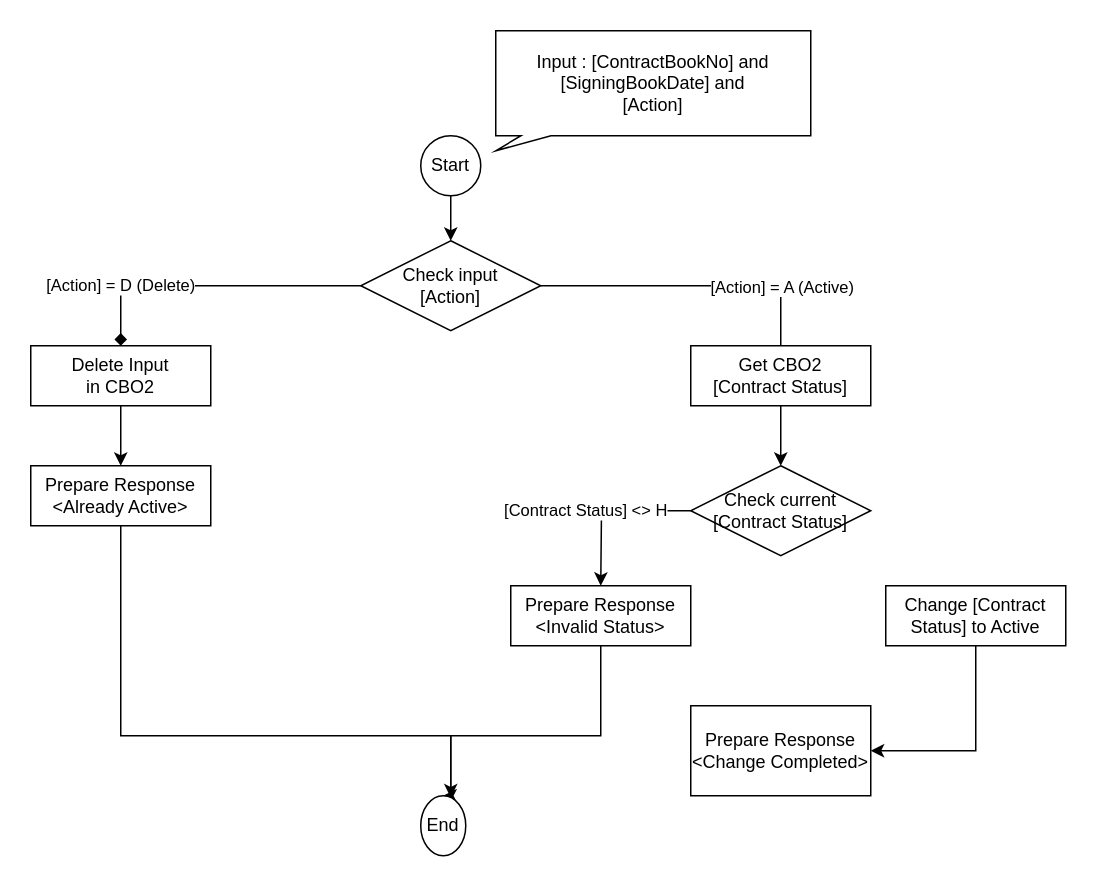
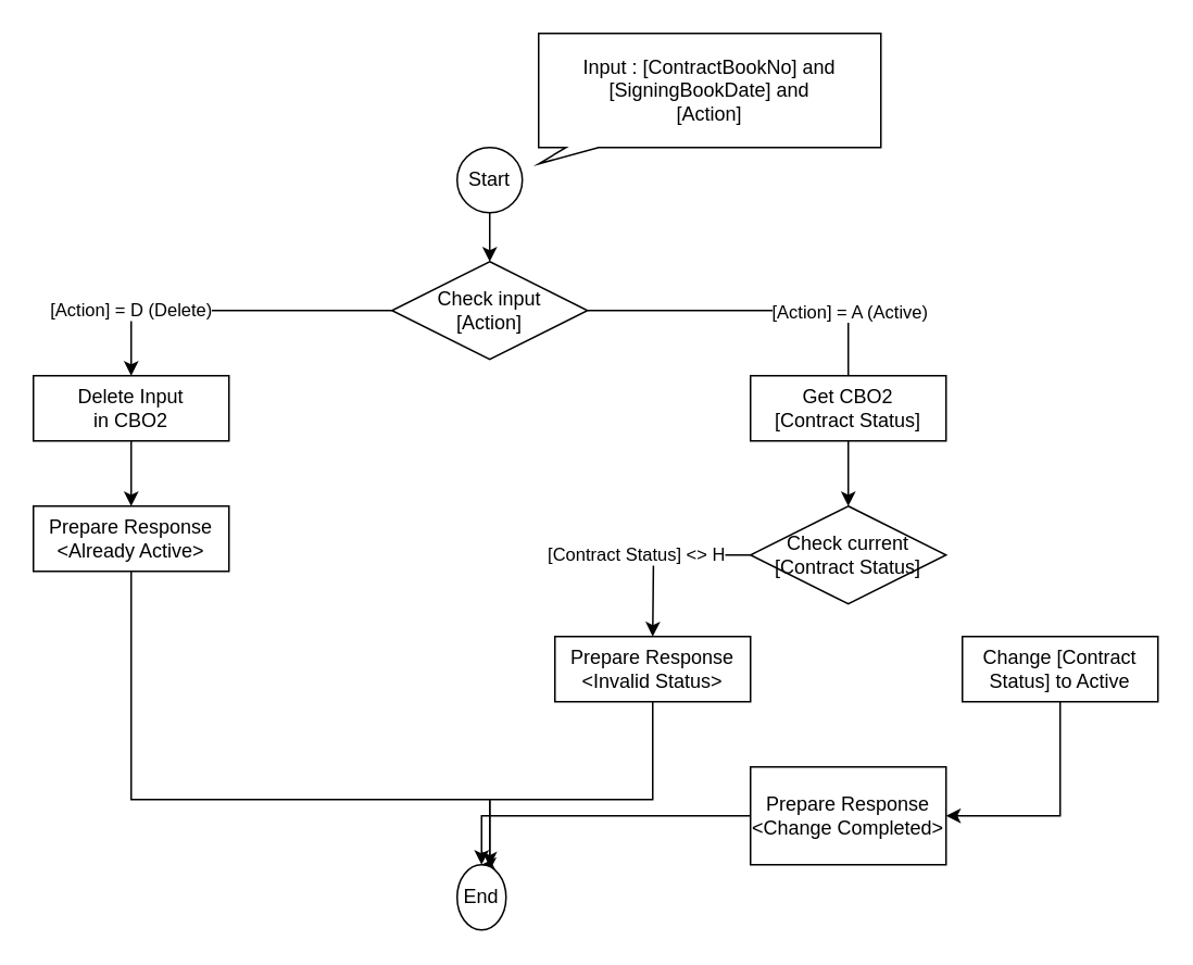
  <mxCell id="0" />
  <mxCell id="1" parent="0" />
  <mxCell id="2" value="Start" style="ellipse;whiteSpace=wrap;html=1;aspect=fixed;" vertex="1" parent="1"><mxGeometry x="280" y="90" width="40" height="40" as="geometry" /></mxCell>
- <mxCell id="3" value="[Action] = D (Delete)" style="edgeStyle=orthogonalEdgeStyle;rounded=0;orthogonalLoop=1;jettySize=auto;html=1;exitX=0;exitY=0.5;exitDx=0;exitDy=0;endArrow=diamond;" edge="1" parent="1" source="4" target="9"><mxGeometry x="0.6" relative="1" as="geometry"><mxPoint as="offset" /></mxGeometry></mxCell>
+ <mxCell id="3" value="[Action] = D (Delete)" style="edgeStyle=orthogonalEdgeStyle;rounded=0;orthogonalLoop=1;jettySize=auto;html=1;exitX=0;exitY=0.5;exitDx=0;exitDy=0;" edge="1" parent="1" source="4" target="9"><mxGeometry x="0.6" relative="1" as="geometry"><mxPoint as="offset" /></mxGeometry></mxCell>
  <mxCell id="4" value="Check input&lt;br&gt;[Action]" style="rhombus;whiteSpace=wrap;html=1;" vertex="1" parent="1"><mxGeometry x="240" y="160" width="120" height="60" as="geometry" /></mxCell>
  <mxCell id="5" value="" style="edgeStyle=orthogonalEdgeStyle;rounded=0;orthogonalLoop=1;jettySize=auto;html=1;exitX=0.5;exitY=1;exitDx=0;exitDy=0;entryX=0.5;entryY=0;entryDx=0;entryDy=0;endArrow=classic;endFill=1;" edge="1" parent="1" source="2" target="4"><mxGeometry relative="1" as="geometry"><mxPoint x="300" y="130" as="sourcePoint" /><mxPoint x="300" y="290" as="targetPoint" /></mxGeometry></mxCell>
  <mxCell id="6" style="edgeStyle=orthogonalEdgeStyle;rounded=0;orthogonalLoop=1;jettySize=auto;html=1;exitX=0.5;exitY=1;exitDx=0;exitDy=0;entryX=0.5;entryY=0;entryDx=0;entryDy=0;endArrow=classic;endFill=1;" edge="1" parent="1" source="7" target="19"><mxGeometry relative="1" as="geometry"><Array as="points"><mxPoint x="400" y="490" /><mxPoint x="300" y="490" /></Array></mxGeometry></mxCell>
  <mxCell id="7" value="Prepare Response&lt;br&gt;&amp;lt;Invalid Status&amp;gt;" style="rounded=0;whiteSpace=wrap;html=1;" vertex="1" parent="1"><mxGeometry x="340" y="390" width="120" height="40" as="geometry" /></mxCell>
  <mxCell id="8" style="edgeStyle=orthogonalEdgeStyle;rounded=0;orthogonalLoop=1;jettySize=auto;html=1;exitX=0.5;exitY=1;exitDx=0;exitDy=0;entryX=0.5;entryY=0;entryDx=0;entryDy=0;" edge="1" parent="1" source="9" target="12"><mxGeometry relative="1" as="geometry" /></mxCell>
  <mxCell id="9" value="Delete Input&lt;br&gt;in CBO2" style="rounded=0;whiteSpace=wrap;html=1;" vertex="1" parent="1"><mxGeometry x="20" y="230" width="120" height="40" as="geometry" /></mxCell>
  <mxCell id="10" value="Input : [ContractBookNo] and [SigningBookDate] and&lt;br&gt;[Action]" style="shape=callout;whiteSpace=wrap;html=1;perimeter=calloutPerimeter;size=10;position=0.08;position2=0;" vertex="1" parent="1"><mxGeometry x="330" y="20" width="210" height="80" as="geometry" /></mxCell>
  <mxCell id="11" style="edgeStyle=orthogonalEdgeStyle;rounded=0;orthogonalLoop=1;jettySize=auto;html=1;exitX=0.5;exitY=1;exitDx=0;exitDy=0;endArrow=classic;endFill=1;" edge="1" parent="1" source="12" target="19"><mxGeometry relative="1" as="geometry"><Array as="points"><mxPoint x="80" y="490" /><mxPoint x="300" y="490" /></Array></mxGeometry></mxCell>
  <mxCell id="12" value="Prepare Response&lt;br&gt;&amp;lt;Already Active&amp;gt;" style="rounded=0;whiteSpace=wrap;html=1;" vertex="1" parent="1"><mxGeometry x="20" y="310" width="120" height="40" as="geometry" /></mxCell>
  <mxCell id="13" style="edgeStyle=orthogonalEdgeStyle;rounded=0;orthogonalLoop=1;jettySize=auto;html=1;exitX=0.5;exitY=1;exitDx=0;exitDy=0;entryX=0.5;entryY=0;entryDx=0;entryDy=0;endArrow=classic;endFill=1;" edge="1" parent="1" source="14" target="18"><mxGeometry relative="1" as="geometry" /></mxCell>
  <mxCell id="14" value="Get CBO2&lt;br&gt;[Contract Status]" style="rounded=0;whiteSpace=wrap;html=1;" vertex="1" parent="1"><mxGeometry x="460" y="230" width="120" height="40" as="geometry" /></mxCell>
  <mxCell id="15" value="" style="edgeStyle=orthogonalEdgeStyle;rounded=0;orthogonalLoop=1;jettySize=auto;html=1;exitX=1;exitY=0.5;exitDx=0;exitDy=0;endArrow=none;" edge="1" parent="1" source="4" target="14"><mxGeometry x="0.067" relative="1" as="geometry"><mxPoint x="360" y="190" as="sourcePoint" /><mxPoint x="520" y="330" as="targetPoint" /><mxPoint as="offset" /></mxGeometry></mxCell>
  <mxCell id="16" value="[Action] = A (Active)" style="edgeLabel;html=1;align=center;verticalAlign=middle;resizable=0;points=[];" vertex="1" connectable="0" parent="15"><mxGeometry x="0.457" relative="1" as="geometry"><mxPoint x="14" as="offset" /></mxGeometry></mxCell>
  <mxCell id="17" value="[Contract Status] &amp;lt;&amp;gt; H" style="edgeStyle=orthogonalEdgeStyle;rounded=0;orthogonalLoop=1;jettySize=auto;html=1;exitX=0;exitY=0.5;exitDx=0;exitDy=0;endArrow=classic;endFill=1;" edge="1" parent="1" source="18"><mxGeometry x="0.091" y="-10" relative="1" as="geometry"><mxPoint x="400" y="390" as="targetPoint" /><mxPoint as="offset" /></mxGeometry></mxCell>
  <mxCell id="18" value="Check current&lt;br&gt;[Contract Status]" style="rhombus;whiteSpace=wrap;html=1;" vertex="1" parent="1"><mxGeometry x="460" y="310" width="120" height="60" as="geometry" /></mxCell>
  <mxCell id="19" value="End" style="ellipse;whiteSpace=wrap;html=1;aspect=fixed;" vertex="1" parent="1"><mxGeometry x="280" y="530" width="30" height="40" as="geometry" /></mxCell>
  <mxCell id="20" style="edgeStyle=orthogonalEdgeStyle;rounded=0;orthogonalLoop=1;jettySize=auto;html=1;exitX=0.5;exitY=1;exitDx=0;exitDy=0;entryX=1;entryY=0.5;entryDx=0;entryDy=0;endArrow=classic;endFill=1;" edge="1" parent="1" source="21" target="23"><mxGeometry relative="1" as="geometry" /></mxCell>
  <mxCell id="21" value="Change [Contract Status] to Active" style="rounded=0;whiteSpace=wrap;html=1;" vertex="1" parent="1"><mxGeometry x="590" y="390" width="120" height="40" as="geometry" /></mxCell>
+ <mxCell id="22" style="edgeStyle=orthogonalEdgeStyle;rounded=0;orthogonalLoop=1;jettySize=auto;html=1;exitX=0;exitY=0.5;exitDx=0;exitDy=0;entryX=0.5;entryY=0;entryDx=0;entryDy=0;endArrow=classic;endFill=1;" edge="1" parent="1" source="23" target="19"><mxGeometry relative="1" as="geometry" /></mxCell>
  <mxCell id="23" value="Prepare Response&lt;br&gt;&amp;lt;Change Completed&amp;gt;" style="rounded=0;whiteSpace=wrap;html=1;" vertex="1" parent="1"><mxGeometry x="460" y="470" width="120" height="60" as="geometry" /></mxCell>
